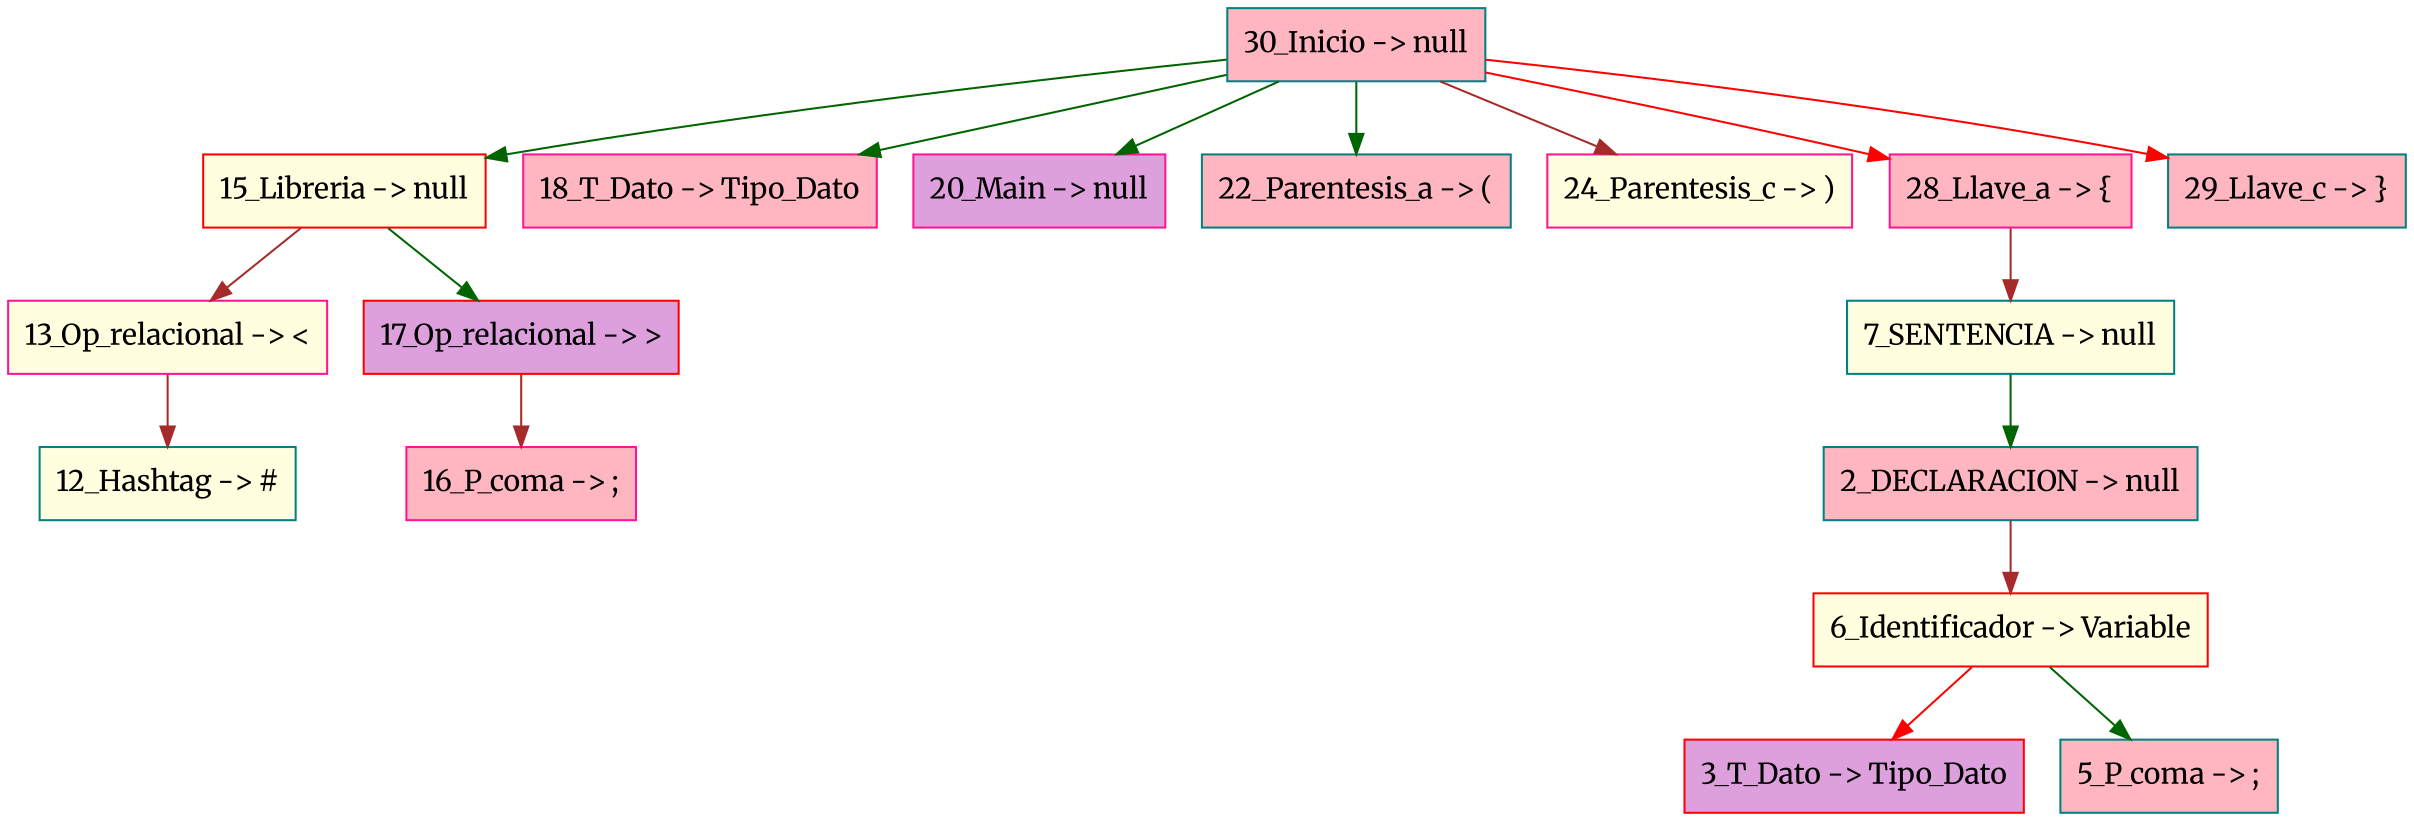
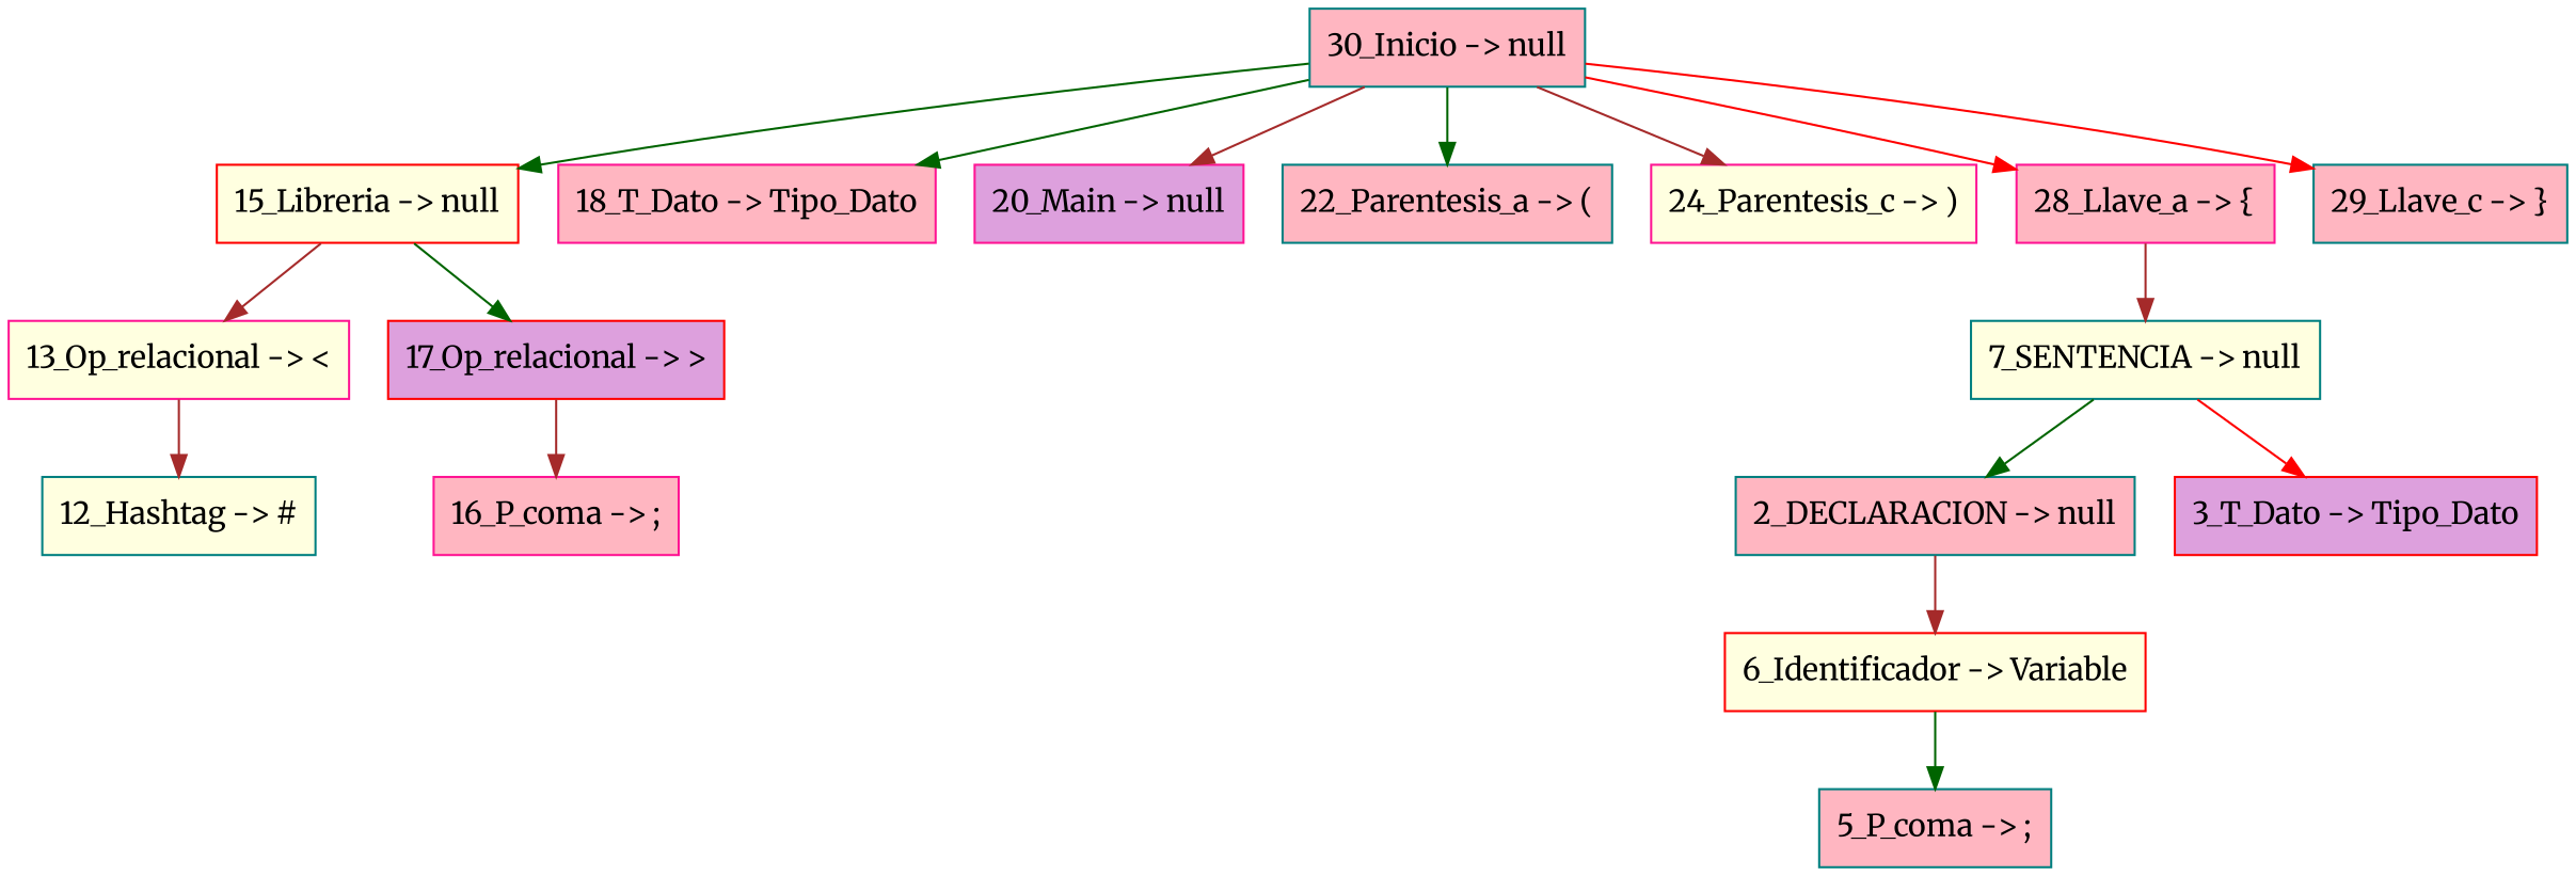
  digraph {
    fontname=Merriweather
    rankdir=UD
    node [color=teal fillcolor=lightpink fontname=Merriweather shape=box style=filled]
    edge [color=darkgreen fontname=Merriweather]
    "15_Libreria -> null" [color=red fillcolor=lightyellow]
    "30_Inicio -> null"
    "18_T_Dato -> Tipo_Dato" [color=deeppink]
    "20_Main -> null" [color=deeppink fillcolor=plum]
    "22_Parentesis_a -> ("
    "24_Parentesis_c -> )" [color=deeppink fillcolor=lightyellow]
    "28_Llave_a -> {" [color=deeppink]
    "29_Llave_c -> }"
    "13_Op_relacional -> <" [color=deeppink fillcolor=lightyellow]
    "17_Op_relacional -> >" [color=red fillcolor=plum]
    "7_SENTENCIA -> null" [fillcolor=lightyellow]
    "12_Hashtag -> #" [fillcolor=lightyellow]
    "16_P_coma -> ;" [color=deeppink]
    "2_DECLARACION -> null"
    "6_Identificador -> Variable" [color=red fillcolor=lightyellow]
    "3_T_Dato -> Tipo_Dato" [color=red fillcolor=plum]
    "5_P_coma -> ;"
    "15_Libreria -> null" -> "13_Op_relacional -> <" [color=brown]
    "15_Libreria -> null" -> "17_Op_relacional -> >"
    "30_Inicio -> null" -> "15_Libreria -> null"
    "30_Inicio -> null" -> "18_T_Dato -> Tipo_Dato"
-   "30_Inicio -> null" -> "20_Main -> null"
+   "30_Inicio -> null" -> "20_Main -> null" [color=brown]
    "30_Inicio -> null" -> "22_Parentesis_a -> ("
    "30_Inicio -> null" -> "24_Parentesis_c -> )" [color=brown]
    "30_Inicio -> null" -> "28_Llave_a -> {" [color=red]
    "30_Inicio -> null" -> "29_Llave_c -> }" [color=red]
    "28_Llave_a -> {" -> "7_SENTENCIA -> null" [color=brown]
    "13_Op_relacional -> <" -> "12_Hashtag -> #" [color=brown]
    "17_Op_relacional -> >" -> "16_P_coma -> ;" [color=brown]
    "7_SENTENCIA -> null" -> "2_DECLARACION -> null"
    "2_DECLARACION -> null" -> "6_Identificador -> Variable" [color=brown]
-   "6_Identificador -> Variable" -> "3_T_Dato -> Tipo_Dato" [color=red]
+   "7_SENTENCIA -> null" -> "3_T_Dato -> Tipo_Dato" [color=red]
    "6_Identificador -> Variable" -> "5_P_coma -> ;"
  }
